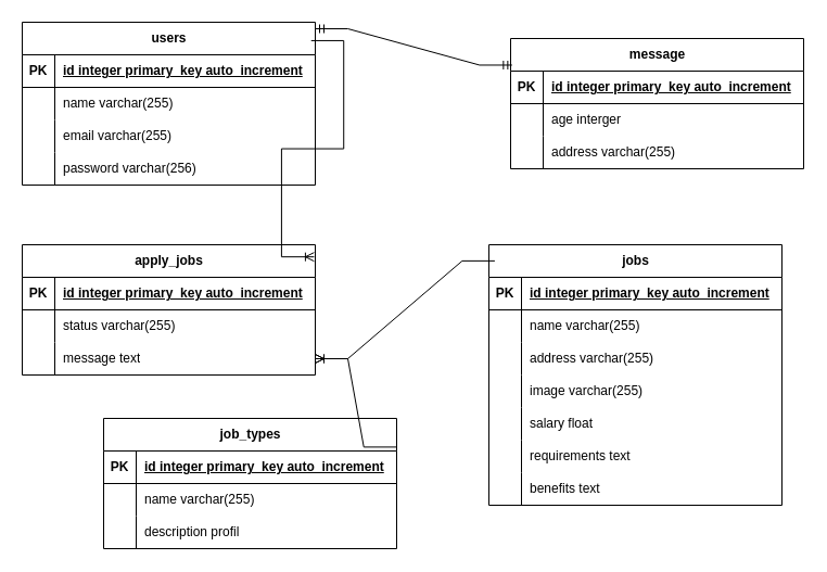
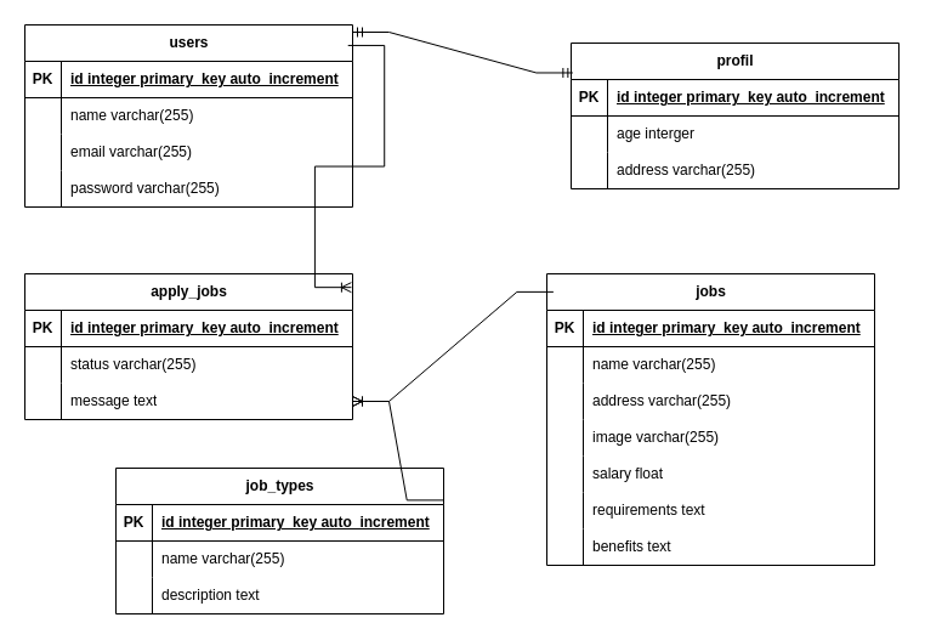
  <mxCell id="0" />
  <mxCell id="1" parent="0" />
  <mxCell id="2" value="users" style="shape=table;startSize=30;container=1;collapsible=1;childLayout=tableLayout;fixedRows=1;rowLines=0;fontStyle=1;align=center;resizeLast=1;html=1;" vertex="1" parent="1"><mxGeometry x="20" y="20" width="270" height="150" as="geometry" /></mxCell>
  <mxCell id="3" value="" style="shape=tableRow;horizontal=0;startSize=0;swimlaneHead=0;swimlaneBody=0;fillColor=none;collapsible=0;dropTarget=0;points=[[0,0.5],[1,0.5]];portConstraint=eastwest;top=0;left=0;right=0;bottom=1;" vertex="1" parent="2"><mxGeometry y="30" width="270" height="30" as="geometry" /></mxCell>
  <mxCell id="4" value="PK" style="shape=partialRectangle;connectable=0;fillColor=none;top=0;left=0;bottom=0;right=0;fontStyle=1;overflow=hidden;whiteSpace=wrap;html=1;" vertex="1" parent="3"><mxGeometry width="30" height="30" as="geometry"><mxRectangle width="30" height="30" as="alternateBounds" /></mxGeometry></mxCell>
  <mxCell id="5" value="id integer primary_key auto_increment" style="shape=partialRectangle;connectable=0;fillColor=none;top=0;left=0;bottom=0;right=0;align=left;spacingLeft=6;fontStyle=5;overflow=hidden;whiteSpace=wrap;html=1;" vertex="1" parent="3"><mxGeometry x="30" width="240" height="30" as="geometry"><mxRectangle width="240" height="30" as="alternateBounds" /></mxGeometry></mxCell>
  <mxCell id="6" value="" style="shape=tableRow;horizontal=0;startSize=0;swimlaneHead=0;swimlaneBody=0;fillColor=none;collapsible=0;dropTarget=0;points=[[0,0.5],[1,0.5]];portConstraint=eastwest;top=0;left=0;right=0;bottom=0;" vertex="1" parent="2"><mxGeometry y="60" width="270" height="30" as="geometry" /></mxCell>
  <mxCell id="7" value="" style="shape=partialRectangle;connectable=0;fillColor=none;top=0;left=0;bottom=0;right=0;editable=1;overflow=hidden;whiteSpace=wrap;html=1;" vertex="1" parent="6"><mxGeometry width="30" height="30" as="geometry"><mxRectangle width="30" height="30" as="alternateBounds" /></mxGeometry></mxCell>
  <mxCell id="8" value="name varchar(255)" style="shape=partialRectangle;connectable=0;fillColor=none;top=0;left=0;bottom=0;right=0;align=left;spacingLeft=6;overflow=hidden;whiteSpace=wrap;html=1;" vertex="1" parent="6"><mxGeometry x="30" width="240" height="30" as="geometry"><mxRectangle width="240" height="30" as="alternateBounds" /></mxGeometry></mxCell>
  <mxCell id="9" value="" style="shape=tableRow;horizontal=0;startSize=0;swimlaneHead=0;swimlaneBody=0;fillColor=none;collapsible=0;dropTarget=0;points=[[0,0.5],[1,0.5]];portConstraint=eastwest;top=0;left=0;right=0;bottom=0;" vertex="1" parent="2"><mxGeometry y="90" width="270" height="30" as="geometry" /></mxCell>
  <mxCell id="10" value="" style="shape=partialRectangle;connectable=0;fillColor=none;top=0;left=0;bottom=0;right=0;editable=1;overflow=hidden;whiteSpace=wrap;html=1;" vertex="1" parent="9"><mxGeometry width="30" height="30" as="geometry"><mxRectangle width="30" height="30" as="alternateBounds" /></mxGeometry></mxCell>
  <mxCell id="11" value="email varchar(255)" style="shape=partialRectangle;connectable=0;fillColor=none;top=0;left=0;bottom=0;right=0;align=left;spacingLeft=6;overflow=hidden;whiteSpace=wrap;html=1;" vertex="1" parent="9"><mxGeometry x="30" width="240" height="30" as="geometry"><mxRectangle width="240" height="30" as="alternateBounds" /></mxGeometry></mxCell>
  <mxCell id="12" value="" style="shape=tableRow;horizontal=0;startSize=0;swimlaneHead=0;swimlaneBody=0;fillColor=none;collapsible=0;dropTarget=0;points=[[0,0.5],[1,0.5]];portConstraint=eastwest;top=0;left=0;right=0;bottom=0;" vertex="1" parent="2"><mxGeometry y="120" width="270" height="30" as="geometry" /></mxCell>
  <mxCell id="13" value="" style="shape=partialRectangle;connectable=0;fillColor=none;top=0;left=0;bottom=0;right=0;editable=1;overflow=hidden;whiteSpace=wrap;html=1;" vertex="1" parent="12"><mxGeometry width="30" height="30" as="geometry"><mxRectangle width="30" height="30" as="alternateBounds" /></mxGeometry></mxCell>
- <mxCell id="14" value="password varchar(256)" style="shape=partialRectangle;connectable=0;fillColor=none;top=0;left=0;bottom=0;right=0;align=left;spacingLeft=6;overflow=hidden;whiteSpace=wrap;html=1;" vertex="1" parent="12"><mxGeometry x="30" width="240" height="30" as="geometry"><mxRectangle width="240" height="30" as="alternateBounds" /></mxGeometry></mxCell>
- <mxCell id="15" value="message" style="shape=table;startSize=30;container=1;collapsible=1;childLayout=tableLayout;fixedRows=1;rowLines=0;fontStyle=1;align=center;resizeLast=1;html=1;" vertex="1" parent="1"><mxGeometry x="470" y="35" width="270" height="120" as="geometry" /></mxCell>
+ <mxCell id="14" value="password varchar(255)" style="shape=partialRectangle;connectable=0;fillColor=none;top=0;left=0;bottom=0;right=0;align=left;spacingLeft=6;overflow=hidden;whiteSpace=wrap;html=1;" vertex="1" parent="12"><mxGeometry x="30" width="240" height="30" as="geometry"><mxRectangle width="240" height="30" as="alternateBounds" /></mxGeometry></mxCell>
+ <mxCell id="15" value="profil" style="shape=table;startSize=30;container=1;collapsible=1;childLayout=tableLayout;fixedRows=1;rowLines=0;fontStyle=1;align=center;resizeLast=1;html=1;" vertex="1" parent="1"><mxGeometry x="470" y="35" width="270" height="120" as="geometry" /></mxCell>
  <mxCell id="16" value="" style="shape=tableRow;horizontal=0;startSize=0;swimlaneHead=0;swimlaneBody=0;fillColor=none;collapsible=0;dropTarget=0;points=[[0,0.5],[1,0.5]];portConstraint=eastwest;top=0;left=0;right=0;bottom=1;" vertex="1" parent="15"><mxGeometry y="30" width="270" height="30" as="geometry" /></mxCell>
  <mxCell id="17" value="PK" style="shape=partialRectangle;connectable=0;fillColor=none;top=0;left=0;bottom=0;right=0;fontStyle=1;overflow=hidden;whiteSpace=wrap;html=1;" vertex="1" parent="16"><mxGeometry width="30" height="30" as="geometry"><mxRectangle width="30" height="30" as="alternateBounds" /></mxGeometry></mxCell>
  <mxCell id="18" value="id integer primary_key auto_increment" style="shape=partialRectangle;connectable=0;fillColor=none;top=0;left=0;bottom=0;right=0;align=left;spacingLeft=6;fontStyle=5;overflow=hidden;whiteSpace=wrap;html=1;" vertex="1" parent="16"><mxGeometry x="30" width="240" height="30" as="geometry"><mxRectangle width="240" height="30" as="alternateBounds" /></mxGeometry></mxCell>
  <mxCell id="19" value="" style="shape=tableRow;horizontal=0;startSize=0;swimlaneHead=0;swimlaneBody=0;fillColor=none;collapsible=0;dropTarget=0;points=[[0,0.5],[1,0.5]];portConstraint=eastwest;top=0;left=0;right=0;bottom=0;" vertex="1" parent="15"><mxGeometry y="60" width="270" height="30" as="geometry" /></mxCell>
  <mxCell id="20" value="" style="shape=partialRectangle;connectable=0;fillColor=none;top=0;left=0;bottom=0;right=0;editable=1;overflow=hidden;whiteSpace=wrap;html=1;" vertex="1" parent="19"><mxGeometry width="30" height="30" as="geometry"><mxRectangle width="30" height="30" as="alternateBounds" /></mxGeometry></mxCell>
  <mxCell id="21" value="age interger" style="shape=partialRectangle;connectable=0;fillColor=none;top=0;left=0;bottom=0;right=0;align=left;spacingLeft=6;overflow=hidden;whiteSpace=wrap;html=1;" vertex="1" parent="19"><mxGeometry x="30" width="240" height="30" as="geometry"><mxRectangle width="240" height="30" as="alternateBounds" /></mxGeometry></mxCell>
  <mxCell id="22" value="" style="shape=tableRow;horizontal=0;startSize=0;swimlaneHead=0;swimlaneBody=0;fillColor=none;collapsible=0;dropTarget=0;points=[[0,0.5],[1,0.5]];portConstraint=eastwest;top=0;left=0;right=0;bottom=0;" vertex="1" parent="15"><mxGeometry y="90" width="270" height="30" as="geometry" /></mxCell>
  <mxCell id="23" value="" style="shape=partialRectangle;connectable=0;fillColor=none;top=0;left=0;bottom=0;right=0;editable=1;overflow=hidden;whiteSpace=wrap;html=1;" vertex="1" parent="22"><mxGeometry width="30" height="30" as="geometry"><mxRectangle width="30" height="30" as="alternateBounds" /></mxGeometry></mxCell>
  <mxCell id="24" value="address varchar(255)" style="shape=partialRectangle;connectable=0;fillColor=none;top=0;left=0;bottom=0;right=0;align=left;spacingLeft=6;overflow=hidden;whiteSpace=wrap;html=1;" vertex="1" parent="22"><mxGeometry x="30" width="240" height="30" as="geometry"><mxRectangle width="240" height="30" as="alternateBounds" /></mxGeometry></mxCell>
  <mxCell id="25" value="apply_jobs" style="shape=table;startSize=30;container=1;collapsible=1;childLayout=tableLayout;fixedRows=1;rowLines=0;fontStyle=1;align=center;resizeLast=1;html=1;" vertex="1" parent="1"><mxGeometry x="20" y="225" width="270" height="120" as="geometry" /></mxCell>
  <mxCell id="26" value="" style="shape=tableRow;horizontal=0;startSize=0;swimlaneHead=0;swimlaneBody=0;fillColor=none;collapsible=0;dropTarget=0;points=[[0,0.5],[1,0.5]];portConstraint=eastwest;top=0;left=0;right=0;bottom=1;" vertex="1" parent="25"><mxGeometry y="30" width="270" height="30" as="geometry" /></mxCell>
  <mxCell id="27" value="PK" style="shape=partialRectangle;connectable=0;fillColor=none;top=0;left=0;bottom=0;right=0;fontStyle=1;overflow=hidden;whiteSpace=wrap;html=1;" vertex="1" parent="26"><mxGeometry width="30" height="30" as="geometry"><mxRectangle width="30" height="30" as="alternateBounds" /></mxGeometry></mxCell>
  <mxCell id="28" value="id integer primary_key auto_increment" style="shape=partialRectangle;connectable=0;fillColor=none;top=0;left=0;bottom=0;right=0;align=left;spacingLeft=6;fontStyle=5;overflow=hidden;whiteSpace=wrap;html=1;" vertex="1" parent="26"><mxGeometry x="30" width="240" height="30" as="geometry"><mxRectangle width="240" height="30" as="alternateBounds" /></mxGeometry></mxCell>
  <mxCell id="29" value="" style="shape=tableRow;horizontal=0;startSize=0;swimlaneHead=0;swimlaneBody=0;fillColor=none;collapsible=0;dropTarget=0;points=[[0,0.5],[1,0.5]];portConstraint=eastwest;top=0;left=0;right=0;bottom=0;" vertex="1" parent="25"><mxGeometry y="60" width="270" height="30" as="geometry" /></mxCell>
  <mxCell id="30" value="" style="shape=partialRectangle;connectable=0;fillColor=none;top=0;left=0;bottom=0;right=0;editable=1;overflow=hidden;whiteSpace=wrap;html=1;" vertex="1" parent="29"><mxGeometry width="30" height="30" as="geometry"><mxRectangle width="30" height="30" as="alternateBounds" /></mxGeometry></mxCell>
  <mxCell id="31" value="status varchar(255)" style="shape=partialRectangle;connectable=0;fillColor=none;top=0;left=0;bottom=0;right=0;align=left;spacingLeft=6;overflow=hidden;whiteSpace=wrap;html=1;" vertex="1" parent="29"><mxGeometry x="30" width="240" height="30" as="geometry"><mxRectangle width="240" height="30" as="alternateBounds" /></mxGeometry></mxCell>
  <mxCell id="32" value="" style="shape=tableRow;horizontal=0;startSize=0;swimlaneHead=0;swimlaneBody=0;fillColor=none;collapsible=0;dropTarget=0;points=[[0,0.5],[1,0.5]];portConstraint=eastwest;top=0;left=0;right=0;bottom=0;" vertex="1" parent="25"><mxGeometry y="90" width="270" height="30" as="geometry" /></mxCell>
  <mxCell id="33" value="" style="shape=partialRectangle;connectable=0;fillColor=none;top=0;left=0;bottom=0;right=0;editable=1;overflow=hidden;whiteSpace=wrap;html=1;" vertex="1" parent="32"><mxGeometry width="30" height="30" as="geometry"><mxRectangle width="30" height="30" as="alternateBounds" /></mxGeometry></mxCell>
  <mxCell id="34" value="message text" style="shape=partialRectangle;connectable=0;fillColor=none;top=0;left=0;bottom=0;right=0;align=left;spacingLeft=6;overflow=hidden;whiteSpace=wrap;html=1;" vertex="1" parent="32"><mxGeometry x="30" width="240" height="30" as="geometry"><mxRectangle width="240" height="30" as="alternateBounds" /></mxGeometry></mxCell>
  <mxCell id="35" value="jobs" style="shape=table;startSize=30;container=1;collapsible=1;childLayout=tableLayout;fixedRows=1;rowLines=0;fontStyle=1;align=center;resizeLast=1;html=1;" vertex="1" parent="1"><mxGeometry x="450" y="225" width="270" height="240" as="geometry"><mxRectangle x="470" y="260" width="60" height="30" as="alternateBounds" /></mxGeometry></mxCell>
  <mxCell id="36" value="" style="shape=tableRow;horizontal=0;startSize=0;swimlaneHead=0;swimlaneBody=0;fillColor=none;collapsible=0;dropTarget=0;points=[[0,0.5],[1,0.5]];portConstraint=eastwest;top=0;left=0;right=0;bottom=1;" vertex="1" parent="35"><mxGeometry y="30" width="270" height="30" as="geometry" /></mxCell>
  <mxCell id="37" value="PK" style="shape=partialRectangle;connectable=0;fillColor=none;top=0;left=0;bottom=0;right=0;fontStyle=1;overflow=hidden;whiteSpace=wrap;html=1;" vertex="1" parent="36"><mxGeometry width="30" height="30" as="geometry"><mxRectangle width="30" height="30" as="alternateBounds" /></mxGeometry></mxCell>
  <mxCell id="38" value="id integer primary_key auto_increment" style="shape=partialRectangle;connectable=0;fillColor=none;top=0;left=0;bottom=0;right=0;align=left;spacingLeft=6;fontStyle=5;overflow=hidden;whiteSpace=wrap;html=1;" vertex="1" parent="36"><mxGeometry x="30" width="240" height="30" as="geometry"><mxRectangle width="240" height="30" as="alternateBounds" /></mxGeometry></mxCell>
  <mxCell id="39" value="" style="shape=tableRow;horizontal=0;startSize=0;swimlaneHead=0;swimlaneBody=0;fillColor=none;collapsible=0;dropTarget=0;points=[[0,0.5],[1,0.5]];portConstraint=eastwest;top=0;left=0;right=0;bottom=0;" vertex="1" parent="35"><mxGeometry y="60" width="270" height="30" as="geometry" /></mxCell>
  <mxCell id="40" value="" style="shape=partialRectangle;connectable=0;fillColor=none;top=0;left=0;bottom=0;right=0;editable=1;overflow=hidden;whiteSpace=wrap;html=1;" vertex="1" parent="39"><mxGeometry width="30" height="30" as="geometry"><mxRectangle width="30" height="30" as="alternateBounds" /></mxGeometry></mxCell>
  <mxCell id="41" value="name varchar(255)" style="shape=partialRectangle;connectable=0;fillColor=none;top=0;left=0;bottom=0;right=0;align=left;spacingLeft=6;overflow=hidden;whiteSpace=wrap;html=1;" vertex="1" parent="39"><mxGeometry x="30" width="240" height="30" as="geometry"><mxRectangle width="240" height="30" as="alternateBounds" /></mxGeometry></mxCell>
  <mxCell id="42" value="" style="shape=tableRow;horizontal=0;startSize=0;swimlaneHead=0;swimlaneBody=0;fillColor=none;collapsible=0;dropTarget=0;points=[[0,0.5],[1,0.5]];portConstraint=eastwest;top=0;left=0;right=0;bottom=0;" vertex="1" parent="35"><mxGeometry y="90" width="270" height="30" as="geometry" /></mxCell>
  <mxCell id="43" value="" style="shape=partialRectangle;connectable=0;fillColor=none;top=0;left=0;bottom=0;right=0;editable=1;overflow=hidden;whiteSpace=wrap;html=1;" vertex="1" parent="42"><mxGeometry width="30" height="30" as="geometry"><mxRectangle width="30" height="30" as="alternateBounds" /></mxGeometry></mxCell>
  <mxCell id="44" value="address varchar(255)" style="shape=partialRectangle;connectable=0;fillColor=none;top=0;left=0;bottom=0;right=0;align=left;spacingLeft=6;overflow=hidden;whiteSpace=wrap;html=1;" vertex="1" parent="42"><mxGeometry x="30" width="240" height="30" as="geometry"><mxRectangle width="240" height="30" as="alternateBounds" /></mxGeometry></mxCell>
  <mxCell id="45" value="" style="shape=tableRow;horizontal=0;startSize=0;swimlaneHead=0;swimlaneBody=0;fillColor=none;collapsible=0;dropTarget=0;points=[[0,0.5],[1,0.5]];portConstraint=eastwest;top=0;left=0;right=0;bottom=0;" vertex="1" parent="35"><mxGeometry y="120" width="270" height="30" as="geometry" /></mxCell>
  <mxCell id="46" value="&lt;div&gt;&lt;br&gt;&lt;/div&gt;" style="shape=partialRectangle;connectable=0;fillColor=none;top=0;left=0;bottom=0;right=0;editable=1;overflow=hidden;whiteSpace=wrap;html=1;" vertex="1" parent="45"><mxGeometry width="30" height="30" as="geometry"><mxRectangle width="30" height="30" as="alternateBounds" /></mxGeometry></mxCell>
  <mxCell id="47" value="image varchar(255)" style="shape=partialRectangle;connectable=0;fillColor=none;top=0;left=0;bottom=0;right=0;align=left;spacingLeft=6;overflow=hidden;whiteSpace=wrap;html=1;" vertex="1" parent="45"><mxGeometry x="30" width="240" height="30" as="geometry"><mxRectangle width="240" height="30" as="alternateBounds" /></mxGeometry></mxCell>
  <mxCell id="48" style="shape=tableRow;horizontal=0;startSize=0;swimlaneHead=0;swimlaneBody=0;fillColor=none;collapsible=0;dropTarget=0;points=[[0,0.5],[1,0.5]];portConstraint=eastwest;top=0;left=0;right=0;bottom=0;" vertex="1" parent="35"><mxGeometry y="150" width="270" height="30" as="geometry" /></mxCell>
  <mxCell id="49" style="shape=partialRectangle;connectable=0;fillColor=none;top=0;left=0;bottom=0;right=0;editable=1;overflow=hidden;whiteSpace=wrap;html=1;" vertex="1" parent="48"><mxGeometry width="30" height="30" as="geometry"><mxRectangle width="30" height="30" as="alternateBounds" /></mxGeometry></mxCell>
  <mxCell id="50" value="salary float" style="shape=partialRectangle;connectable=0;fillColor=none;top=0;left=0;bottom=0;right=0;align=left;spacingLeft=6;overflow=hidden;whiteSpace=wrap;html=1;" vertex="1" parent="48"><mxGeometry x="30" width="240" height="30" as="geometry"><mxRectangle width="240" height="30" as="alternateBounds" /></mxGeometry></mxCell>
  <mxCell id="51" style="shape=tableRow;horizontal=0;startSize=0;swimlaneHead=0;swimlaneBody=0;fillColor=none;collapsible=0;dropTarget=0;points=[[0,0.5],[1,0.5]];portConstraint=eastwest;top=0;left=0;right=0;bottom=0;" vertex="1" parent="35"><mxGeometry y="180" width="270" height="30" as="geometry" /></mxCell>
  <mxCell id="52" style="shape=partialRectangle;connectable=0;fillColor=none;top=0;left=0;bottom=0;right=0;editable=1;overflow=hidden;whiteSpace=wrap;html=1;" vertex="1" parent="51"><mxGeometry width="30" height="30" as="geometry"><mxRectangle width="30" height="30" as="alternateBounds" /></mxGeometry></mxCell>
  <mxCell id="53" value="requirements text" style="shape=partialRectangle;connectable=0;fillColor=none;top=0;left=0;bottom=0;right=0;align=left;spacingLeft=6;overflow=hidden;whiteSpace=wrap;html=1;" vertex="1" parent="51"><mxGeometry x="30" width="240" height="30" as="geometry"><mxRectangle width="240" height="30" as="alternateBounds" /></mxGeometry></mxCell>
  <mxCell id="54" style="shape=tableRow;horizontal=0;startSize=0;swimlaneHead=0;swimlaneBody=0;fillColor=none;collapsible=0;dropTarget=0;points=[[0,0.5],[1,0.5]];portConstraint=eastwest;top=0;left=0;right=0;bottom=0;" vertex="1" parent="35"><mxGeometry y="210" width="270" height="30" as="geometry" /></mxCell>
  <mxCell id="55" style="shape=partialRectangle;connectable=0;fillColor=none;top=0;left=0;bottom=0;right=0;editable=1;overflow=hidden;whiteSpace=wrap;html=1;" vertex="1" parent="54"><mxGeometry width="30" height="30" as="geometry"><mxRectangle width="30" height="30" as="alternateBounds" /></mxGeometry></mxCell>
  <mxCell id="56" value="benefits text" style="shape=partialRectangle;connectable=0;fillColor=none;top=0;left=0;bottom=0;right=0;align=left;spacingLeft=6;overflow=hidden;whiteSpace=wrap;html=1;" vertex="1" parent="54"><mxGeometry x="30" width="240" height="30" as="geometry"><mxRectangle width="240" height="30" as="alternateBounds" /></mxGeometry></mxCell>
  <mxCell id="57" value="job_types" style="shape=table;startSize=30;container=1;collapsible=1;childLayout=tableLayout;fixedRows=1;rowLines=0;fontStyle=1;align=center;resizeLast=1;html=1;" vertex="1" parent="1"><mxGeometry x="95" y="385" width="270" height="120" as="geometry" /></mxCell>
  <mxCell id="58" value="" style="shape=tableRow;horizontal=0;startSize=0;swimlaneHead=0;swimlaneBody=0;fillColor=none;collapsible=0;dropTarget=0;points=[[0,0.5],[1,0.5]];portConstraint=eastwest;top=0;left=0;right=0;bottom=1;" vertex="1" parent="57"><mxGeometry y="30" width="270" height="30" as="geometry" /></mxCell>
  <mxCell id="59" value="PK" style="shape=partialRectangle;connectable=0;fillColor=none;top=0;left=0;bottom=0;right=0;fontStyle=1;overflow=hidden;whiteSpace=wrap;html=1;" vertex="1" parent="58"><mxGeometry width="30" height="30" as="geometry"><mxRectangle width="30" height="30" as="alternateBounds" /></mxGeometry></mxCell>
  <mxCell id="60" value="id integer primary_key auto_increment" style="shape=partialRectangle;connectable=0;fillColor=none;top=0;left=0;bottom=0;right=0;align=left;spacingLeft=6;fontStyle=5;overflow=hidden;whiteSpace=wrap;html=1;" vertex="1" parent="58"><mxGeometry x="30" width="240" height="30" as="geometry"><mxRectangle width="240" height="30" as="alternateBounds" /></mxGeometry></mxCell>
  <mxCell id="61" value="" style="shape=tableRow;horizontal=0;startSize=0;swimlaneHead=0;swimlaneBody=0;fillColor=none;collapsible=0;dropTarget=0;points=[[0,0.5],[1,0.5]];portConstraint=eastwest;top=0;left=0;right=0;bottom=0;" vertex="1" parent="57"><mxGeometry y="60" width="270" height="30" as="geometry" /></mxCell>
  <mxCell id="62" value="" style="shape=partialRectangle;connectable=0;fillColor=none;top=0;left=0;bottom=0;right=0;editable=1;overflow=hidden;whiteSpace=wrap;html=1;" vertex="1" parent="61"><mxGeometry width="30" height="30" as="geometry"><mxRectangle width="30" height="30" as="alternateBounds" /></mxGeometry></mxCell>
  <mxCell id="63" value="name varchar(255)" style="shape=partialRectangle;connectable=0;fillColor=none;top=0;left=0;bottom=0;right=0;align=left;spacingLeft=6;overflow=hidden;whiteSpace=wrap;html=1;" vertex="1" parent="61"><mxGeometry x="30" width="240" height="30" as="geometry"><mxRectangle width="240" height="30" as="alternateBounds" /></mxGeometry></mxCell>
  <mxCell id="64" value="" style="shape=tableRow;horizontal=0;startSize=0;swimlaneHead=0;swimlaneBody=0;fillColor=none;collapsible=0;dropTarget=0;points=[[0,0.5],[1,0.5]];portConstraint=eastwest;top=0;left=0;right=0;bottom=0;" vertex="1" parent="57"><mxGeometry y="90" width="270" height="30" as="geometry" /></mxCell>
  <mxCell id="65" value="" style="shape=partialRectangle;connectable=0;fillColor=none;top=0;left=0;bottom=0;right=0;editable=1;overflow=hidden;whiteSpace=wrap;html=1;" vertex="1" parent="64"><mxGeometry width="30" height="30" as="geometry"><mxRectangle width="30" height="30" as="alternateBounds" /></mxGeometry></mxCell>
- <mxCell id="66" value="description profil" style="shape=partialRectangle;connectable=0;fillColor=none;top=0;left=0;bottom=0;right=0;align=left;spacingLeft=6;overflow=hidden;whiteSpace=wrap;html=1;" vertex="1" parent="64"><mxGeometry x="30" width="240" height="30" as="geometry"><mxRectangle width="240" height="30" as="alternateBounds" /></mxGeometry></mxCell>
+ <mxCell id="66" value="description text" style="shape=partialRectangle;connectable=0;fillColor=none;top=0;left=0;bottom=0;right=0;align=left;spacingLeft=6;overflow=hidden;whiteSpace=wrap;html=1;" vertex="1" parent="64"><mxGeometry x="30" width="240" height="30" as="geometry"><mxRectangle width="240" height="30" as="alternateBounds" /></mxGeometry></mxCell>
  <mxCell id="67" value="" style="edgeStyle=entityRelationEdgeStyle;fontSize=12;html=1;endArrow=ERmandOne;startArrow=ERmandOne;rounded=0;entryX=0.005;entryY=0.204;entryDx=0;entryDy=0;entryPerimeter=0;exitX=0.999;exitY=0.04;exitDx=0;exitDy=0;exitPerimeter=0;" edge="1" parent="1" target="15"><mxGeometry width="100" height="100" relative="1" as="geometry"><mxPoint x="290" y="26" as="sourcePoint" /><mxPoint x="474.59" y="60.08" as="targetPoint" /></mxGeometry></mxCell>
  <mxCell id="68" value="" style="edgeStyle=entityRelationEdgeStyle;fontSize=12;html=1;endArrow=ERoneToMany;rounded=0;exitX=0.999;exitY=0.22;exitDx=0;exitDy=0;exitPerimeter=0;" edge="1" parent="1" source="57" target="34"><mxGeometry width="100" height="100" relative="1" as="geometry"><mxPoint x="365" y="405" as="sourcePoint" /><mxPoint x="465" y="305" as="targetPoint" /></mxGeometry></mxCell>
  <mxCell id="69" value="" style="edgeStyle=entityRelationEdgeStyle;fontSize=12;html=1;endArrow=ERoneToMany;rounded=0;entryX=0.996;entryY=0.093;entryDx=0;entryDy=0;entryPerimeter=0;exitX=0.986;exitY=0.113;exitDx=0;exitDy=0;exitPerimeter=0;" edge="1" parent="1" source="2" target="25"><mxGeometry width="100" height="100" relative="1" as="geometry"><mxPoint x="290" y="45.65" as="sourcePoint" /><mxPoint x="237.83" y="225" as="targetPoint" /><Array as="points"><mxPoint x="332.7" y="89.8" /><mxPoint x="330" y="85" /><mxPoint x="342.7" y="129.8" /></Array></mxGeometry></mxCell>
  <mxCell id="70" value="" style="edgeStyle=entityRelationEdgeStyle;fontSize=12;html=1;endArrow=ERoneToMany;rounded=0;exitX=0.02;exitY=0.062;exitDx=0;exitDy=0;exitPerimeter=0;" edge="1" parent="1" source="35" target="34"><mxGeometry width="100" height="100" relative="1" as="geometry"><mxPoint x="320" y="295" as="sourcePoint" /><mxPoint x="420" y="195" as="targetPoint" /></mxGeometry></mxCell>
